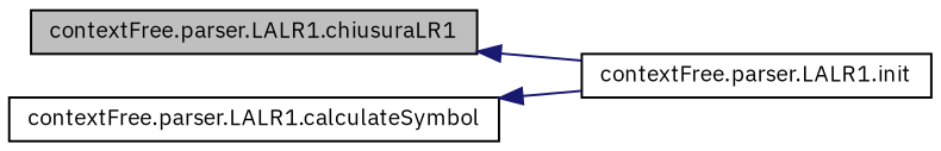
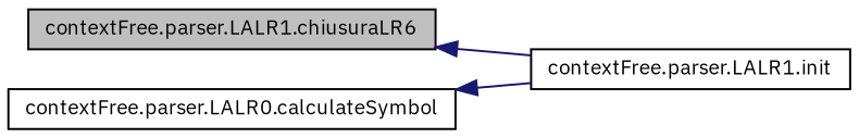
  digraph {
    fontname="IBM Plex Sans"
    rankdir=LR
    node [color=black fillcolor=white fontname="IBM Plex Sans" fontsize=10 shape=record style=filled]
    edge [color=midnightblue dir=back fontname="IBM Plex Sans" fontsize=10 labelfontname=Helvetica labelfontsize=10 style=solid]
-   n1 [fillcolor=grey75 fontcolor=black height=0.2 label="contextFree.parser.LALR1.chiusuraLR1" width=0.4]
+   n1 [fillcolor=grey75 fontcolor=black height=0.2 label="contextFree.parser.LALR1.chiusuraLR6" width=0.4]
    n2 [height=0.2 label="contextFree.parser.LALR1.init" width=0.4]
-   n3 [height=0.2 label="contextFree.parser.LALR1.calculateSymbol" width=0.4]
+   n3 [height=0.2 label="contextFree.parser.LALR0.calculateSymbol" width=0.4]
    n1 -> n2
    n3 -> n2
  }
